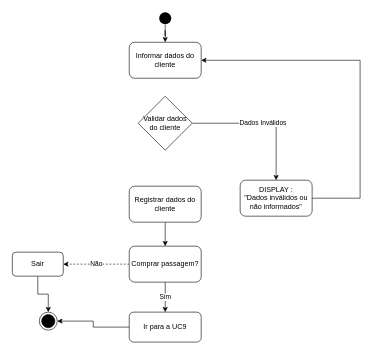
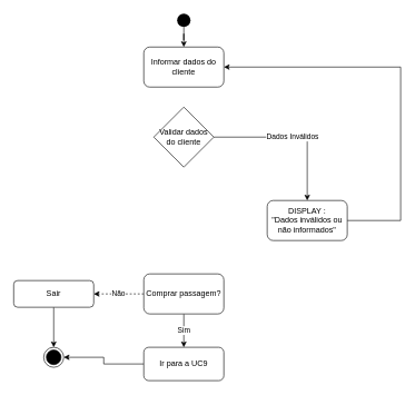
  <mxCell id="0" />
  <mxCell id="1" parent="0" />
- <mxCell id="2" value="" style="edgeStyle=orthogonalEdgeStyle;rounded=0;orthogonalLoop=1;jettySize=auto;html=1;" edge="1" parent="1" source="3" target="7"><mxGeometry relative="1" as="geometry" /></mxCell>
- <mxCell id="3" value="Registrar dados do cliente" style="rounded=1;whiteSpace=wrap;html=1;" vertex="1" parent="1"><mxGeometry x="215" y="310" width="120" height="60" as="geometry" /></mxCell>
  <mxCell id="4" value="Informar dados do cliente" style="rounded=1;whiteSpace=wrap;html=1;" vertex="1" parent="1"><mxGeometry x="215" y="70" width="120" height="60" as="geometry" /></mxCell>
  <mxCell id="5" value="Sim" style="edgeStyle=orthogonalEdgeStyle;rounded=0;orthogonalLoop=1;jettySize=auto;html=1;" edge="1" parent="1" source="7" target="15"><mxGeometry relative="1" as="geometry" /></mxCell>
  <mxCell id="6" value="Não" style="edgeStyle=orthogonalEdgeStyle;rounded=0;orthogonalLoop=1;jettySize=auto;html=1;dashed=1;" edge="1" parent="1" source="7" target="17"><mxGeometry relative="1" as="geometry" /></mxCell>
  <mxCell id="7" value="Comprar passagem?" style="rounded=1;whiteSpace=wrap;html=1;" vertex="1" parent="1"><mxGeometry x="215" y="410" width="120" height="60" as="geometry" /></mxCell>
  <mxCell id="8" style="edgeStyle=orthogonalEdgeStyle;rounded=0;orthogonalLoop=1;jettySize=auto;html=1;entryX=1;entryY=0.5;entryDx=0;entryDy=0;" edge="1" parent="1" source="9" target="4"><mxGeometry relative="1" as="geometry"><Array as="points"><mxPoint x="600" y="330" /><mxPoint x="600" y="100" /></Array></mxGeometry></mxCell>
  <mxCell id="9" value="DISPLAY : &lt;br&gt;&quot;Dados inválidos ou não informados&quot;" style="rounded=1;whiteSpace=wrap;html=1;" vertex="1" parent="1"><mxGeometry x="400" y="300" width="120" height="60" as="geometry" /></mxCell>
  <mxCell id="10" value="Dados Inválidos" style="edgeStyle=orthogonalEdgeStyle;rounded=0;orthogonalLoop=1;jettySize=auto;html=1;" edge="1" parent="1" source="11" target="9"><mxGeometry relative="1" as="geometry" /></mxCell>
  <mxCell id="11" value="Validar dados do cliente" style="rhombus;whiteSpace=wrap;html=1;" vertex="1" parent="1"><mxGeometry x="230" y="160" width="90" height="90" as="geometry" /></mxCell>
  <mxCell id="12" value="" style="edgeStyle=orthogonalEdgeStyle;rounded=0;orthogonalLoop=1;jettySize=auto;html=1;" edge="1" parent="1" source="13" target="4"><mxGeometry relative="1" as="geometry" /></mxCell>
  <mxCell id="13" value="" style="ellipse;fillColor=#000000;strokeColor=none;" vertex="1" parent="1"><mxGeometry x="265" y="20" width="20" height="20" as="geometry" /></mxCell>
  <mxCell id="14" style="edgeStyle=orthogonalEdgeStyle;rounded=0;orthogonalLoop=1;jettySize=auto;html=1;entryX=1;entryY=0.5;entryDx=0;entryDy=0;" edge="1" parent="1" source="15" target="18"><mxGeometry relative="1" as="geometry" /></mxCell>
  <mxCell id="15" value="Ir para a UC9" style="rounded=1;whiteSpace=wrap;html=1;" vertex="1" parent="1"><mxGeometry x="215" y="520" width="120" height="50" as="geometry" /></mxCell>
  <mxCell id="16" style="edgeStyle=orthogonalEdgeStyle;rounded=0;orthogonalLoop=1;jettySize=auto;html=1;entryX=0.5;entryY=0;entryDx=0;entryDy=0;" edge="1" parent="1" source="17" target="18"><mxGeometry relative="1" as="geometry" /></mxCell>
- <mxCell id="17" value="Sair" style="whiteSpace=wrap;html=1;rounded=1;" vertex="1" parent="1"><mxGeometry x="20" y="420" width="85" height="40" as="geometry" /></mxCell>
+ <mxCell id="17" value="Sair" style="whiteSpace=wrap;html=1;rounded=1;" vertex="1" parent="1"><mxGeometry x="20" y="420" width="120" height="40" as="geometry" /></mxCell>
  <mxCell id="18" value="" style="ellipse;html=1;shape=endState;fillColor=#000000;strokeColor=#000000;" vertex="1" parent="1"><mxGeometry x="65" y="520" width="30" height="30" as="geometry" /></mxCell>
